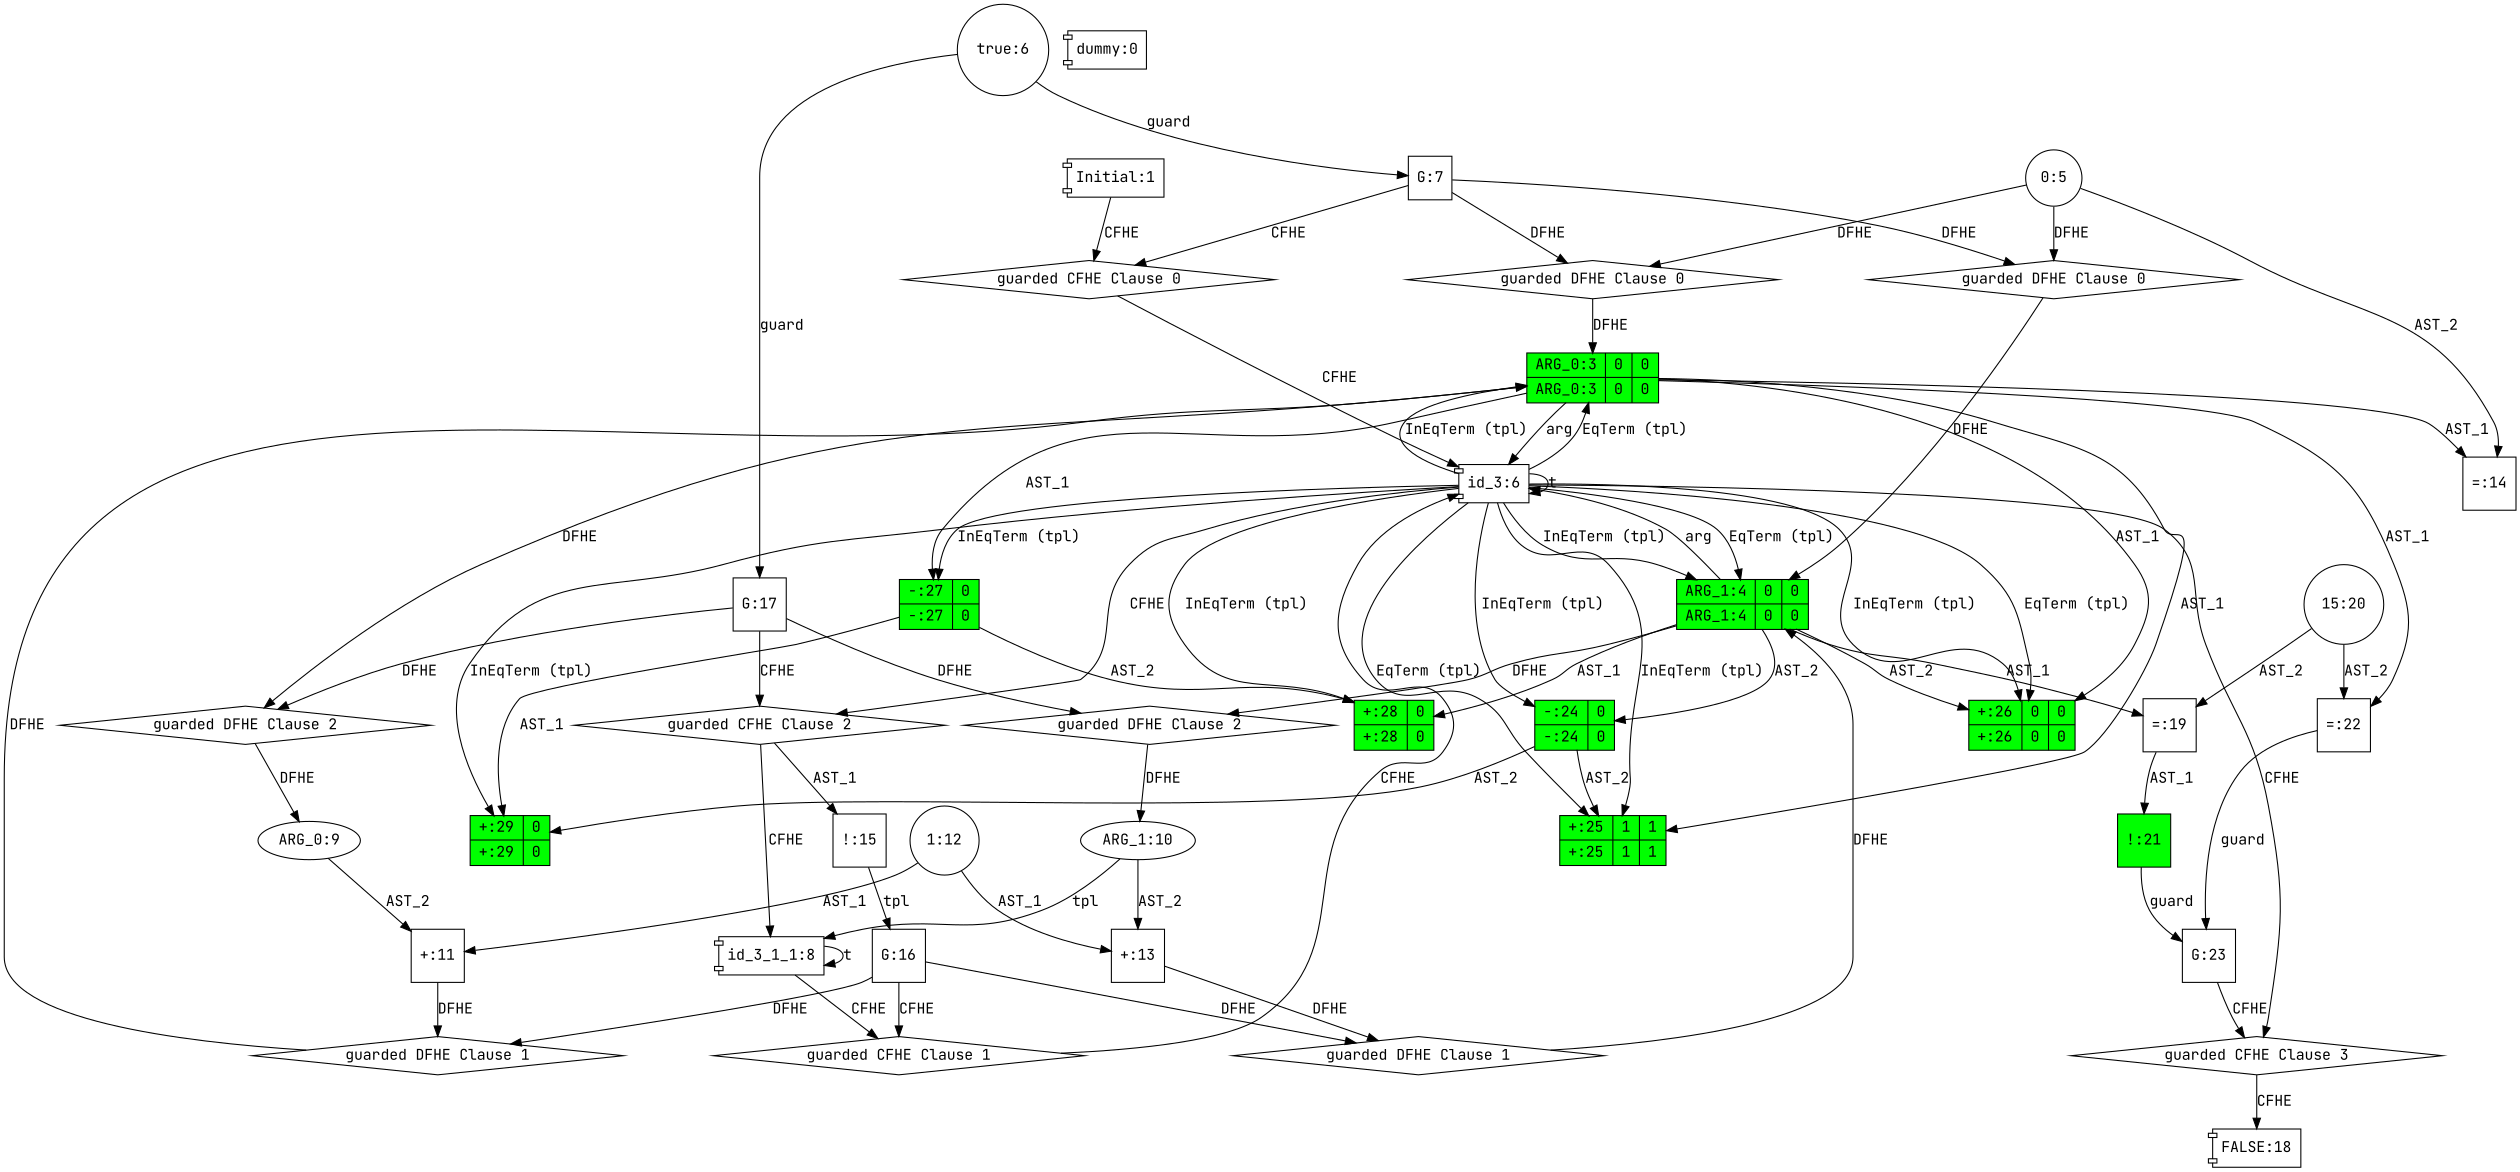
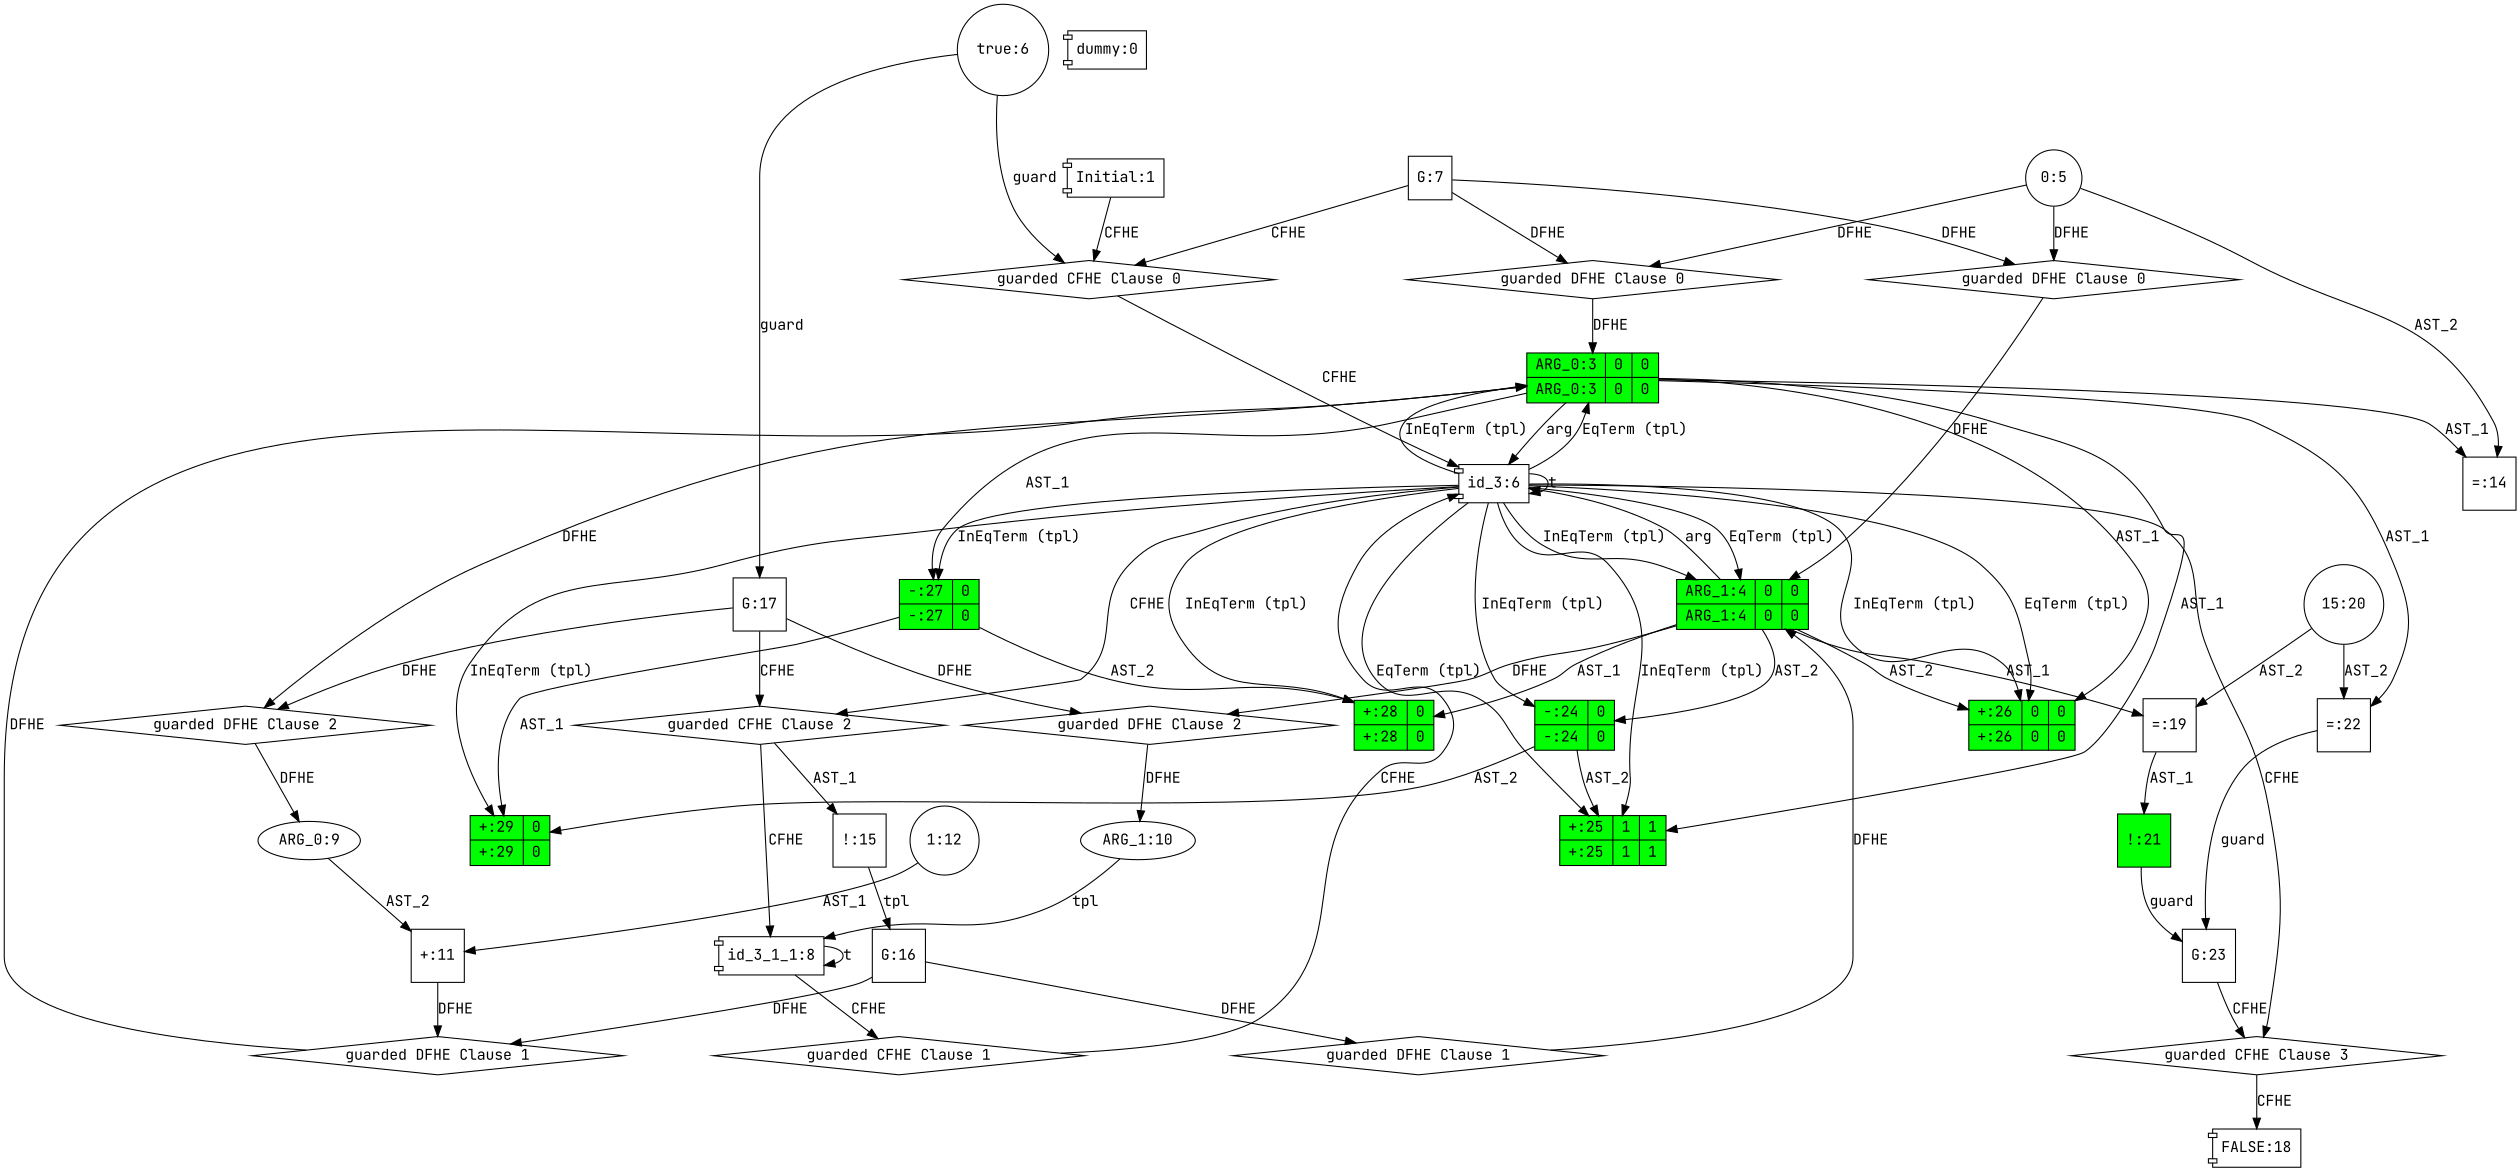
  digraph {
    fontname="JetBrains Mono"
    node [color=black fillcolor=white fontname="JetBrains Mono" shape=square style=filled]
    edge [fontname="JetBrains Mono"]
    n1 [fillcolor=green label="{{ARG_0:3|0|0}|{ARG_0:3|0|0}}" shape=record]
    n2 [label="id_3:6" nodeName=CONTROLN_0 shape=component]
    n3 [label="=:14" nodeName="=_14"]
    n4 [label="guarded DFHE Clause 2" nodeName=DFHE_4 shape=diamond color="" fillcolor="" style=""]
    n5 [label="=:22" nodeName="=_22"]
    n6 [fillcolor=green label="{{+:25|1|1}|{+:25|1|1}}" shape=record]
    n7 [fillcolor=green label="{{+:26|0|0}|{+:26|0|0}}" shape=record]
    n8 [fillcolor=green label="{{-:27|0}|{-:27|0}}" shape=record]
    n9 [fillcolor=green label="{{ARG_1:4|0|0}|{ARG_1:4|0|0}}" shape=record]
    n10 [label="guarded CFHE Clause 2" nodeName=CFHE_2 shape=diamond color="" fillcolor="" style=""]
    n11 [label="guarded CFHE Clause 3" nodeName=CFHE_3 shape=diamond color="" fillcolor="" style=""]
    n12 [fillcolor=green label="{{-:24|0}|{-:24|0}}" shape=record]
    n13 [fillcolor=green label="{{+:28|0}|{+:28|0}}" shape=record]
    n14 [fillcolor=green label="{{+:29|0}|{+:29|0}}" shape=record]
    n15 [label="ARG_0:9" nodeName=predicateArgument2 shape=ellipse]
    n16 [label="G:23" nodeName=guard_23]
    n17 [label="guarded DFHE Clause 2" nodeName=DFHE_5 shape=diamond color="" fillcolor="" style=""]
    n18 [label="=:19" nodeName="=_19"]
    n19 [label="id_3_1_1:8" nodeName=CONTROLN_1 shape=component]
    n20 [label="!:15" nodeName="!_15"]
    n21 [label="FALSE:18" nodeName=FALSE shape=component]
    n22 [label="ARG_1:10" nodeName=predicateArgument3 shape=ellipse]
    n23 [fillcolor=green label="!:21" nodeName="!_21"]
    n24 [label="guarded CFHE Clause 0" nodeName=CFHE_0 shape=diamond color="" fillcolor="" style=""]
    n25 [label="guarded DFHE Clause 0" nodeName=DFHE_0 shape=diamond color="" fillcolor="" style=""]
    n26 [label="guarded DFHE Clause 0" nodeName=DFHE_1 shape=diamond color="" fillcolor="" style=""]
    n27 [label="true:6" nodeName=true_6 shape=circle]
    n28 [label="G:7" nodeName=guard_7]
    n29 [label="G:17" nodeName=guard_17]
    n30 [label="Initial:1" nodeName=Initial shape=component]
    n31 [label="0:5" nodeName="0_5" shape=circle]
    n32 [label="guarded CFHE Clause 1" nodeName=CFHE_1 shape=diamond color="" fillcolor="" style=""]
    n33 [label="+:11" nodeName="+_11"]
    n34 [label="guarded DFHE Clause 1" nodeName=DFHE_2 shape=diamond color="" fillcolor="" style=""]
-   n35 [label="+:13" nodeName="+_13"]
    n36 [label="guarded DFHE Clause 1" nodeName=DFHE_3 shape=diamond color="" fillcolor="" style=""]
    n37 [label="1:12" nodeName="1_12" shape=circle]
    n38 [label="G:16" nodeName=guard_16]
    n39 [label="15:20" nodeName="15_20" shape=circle]
    n40 [label="dummy:0" nodeName=dummy shape=component]
    n1 -> n2 [label=arg]
    n1 -> n3 [label=AST_1]
    n1 -> n4 [label=DFHE]
    n1 -> n5 [label=AST_1]
    n1 -> n6 [label=AST_1]
    n1 -> n7 [label=AST_1]
    n1 -> n8 [label=AST_1]
    n2 -> n1 [label="EqTerm (tpl)"]
    n2 -> n1 [label="InEqTerm (tpl)"]
    n2 -> n2 [label=t]
    n2 -> n6 [label="EqTerm (tpl)"]
    n2 -> n6 [label="InEqTerm (tpl)"]
    n2 -> n7 [label="EqTerm (tpl)"]
    n2 -> n7 [label="InEqTerm (tpl)"]
    n2 -> n8 [label="InEqTerm (tpl)"]
    n2 -> n9 [label="EqTerm (tpl)"]
    n2 -> n9 [label="InEqTerm (tpl)"]
    n2 -> n10 [label=CFHE]
    n2 -> n11 [label=CFHE]
    n2 -> n12 [label="InEqTerm (tpl)"]
    n2 -> n13 [label="InEqTerm (tpl)"]
    n2 -> n14 [label="InEqTerm (tpl)"]
    n4 -> n15 [label=DFHE]
    n5 -> n16 [label=guard]
    n8 -> n13 [label=AST_2]
    n8 -> n14 [label=AST_1]
    n9 -> n2 [label=arg]
    n9 -> n7 [label=AST_2]
    n9 -> n12 [label=AST_2]
    n9 -> n13 [label=AST_1]
    n9 -> n17 [label=DFHE]
    n9 -> n18 [label=AST_1]
    n10 -> n19 [label=CFHE]
    n10 -> n20 [label=AST_1]
    n11 -> n21 [label=CFHE]
    n12 -> n6 [label=AST_2]
    n12 -> n14 [label=AST_2]
    n15 -> n33 [label=AST_2]
    n16 -> n11 [label=CFHE]
    n17 -> n22 [label=DFHE]
    n18 -> n23 [label=AST_1]
    n19 -> n19 [label=t]
    n19 -> n32 [label=CFHE]
    n20 -> n38 [label=tpl]
    n22 -> n19 [label=tpl]
-   n22 -> n35 [label=AST_2]
    n23 -> n16 [label=guard]
    n24 -> n2 [label=CFHE]
    n25 -> n1 [label=DFHE]
    n26 -> n9 [label=DFHE]
-   n27 -> n28 [label=guard]
+   n27 -> n24 [label=guard]
    n27 -> n29 [label=guard]
    n28 -> n24 [label=CFHE]
    n28 -> n25 [label=DFHE]
    n28 -> n26 [label=DFHE]
    n29 -> n4 [label=DFHE]
    n29 -> n10 [label=CFHE]
    n29 -> n17 [label=DFHE]
    n30 -> n24 [label=CFHE]
    n31 -> n3 [label=AST_2]
    n31 -> n25 [label=DFHE]
    n31 -> n26 [label=DFHE]
    n32 -> n2 [label=CFHE]
    n33 -> n34 [label=DFHE]
    n34 -> n1 [label=DFHE]
-   n35 -> n36 [label=DFHE]
    n36 -> n9 [label=DFHE]
    n37 -> n33 [label=AST_1]
-   n37 -> n35 [label=AST_1]
-   n38 -> n32 [label=CFHE]
    n38 -> n34 [label=DFHE]
    n38 -> n36 [label=DFHE]
    n39 -> n5 [label=AST_2]
    n39 -> n18 [label=AST_2]
  }
